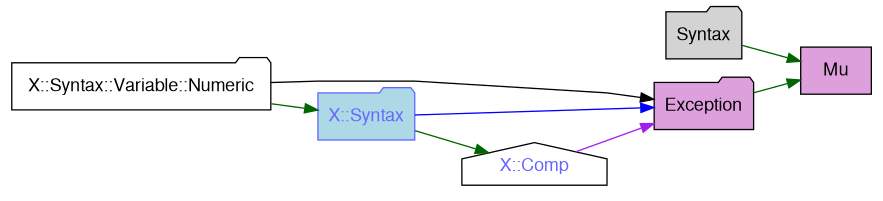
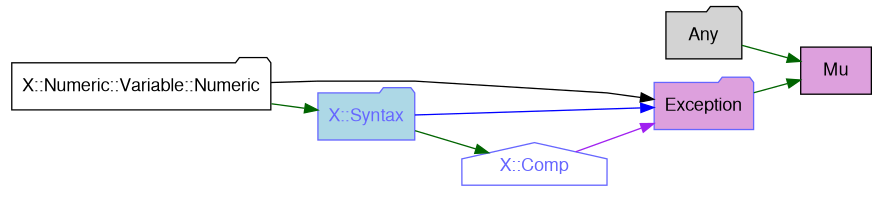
  digraph {
    rankdir=LR
    splines=polyline
    node [color="#000000" fillcolor=plum fontcolor="#000000" fontname=FreeSans shape=folder style=filled]
    edge [color=darkgreen]
-   Exception
-   "X::Syntax::Variable::Numeric" [fillcolor=white]
+   Exception [color="#6666FF"]
+   "X::Syntax::Variable::Numeric" [fillcolor=white label="X::Numeric::Variable::Numeric"]
    "X::Syntax" [color="#6666FF" fillcolor=lightblue fontcolor="#6666FF"]
    Mu [shape=box]
-   "X::Comp" [fillcolor=white fontcolor="#6666FF" shape=house]
-   Any [fillcolor=lightgrey label=Syntax]
+   "X::Comp" [color="#6666FF" fillcolor=white fontcolor="#6666FF" shape=house]
+   Any [fillcolor=lightgrey]
    Exception -> Mu
    "X::Syntax::Variable::Numeric" -> Exception [color=black]
    "X::Syntax::Variable::Numeric" -> "X::Syntax"
    "X::Syntax" -> Exception [color=blue]
    "X::Syntax" -> "X::Comp"
    "X::Comp" -> Exception [color=purple]
    Any -> Mu
  }
